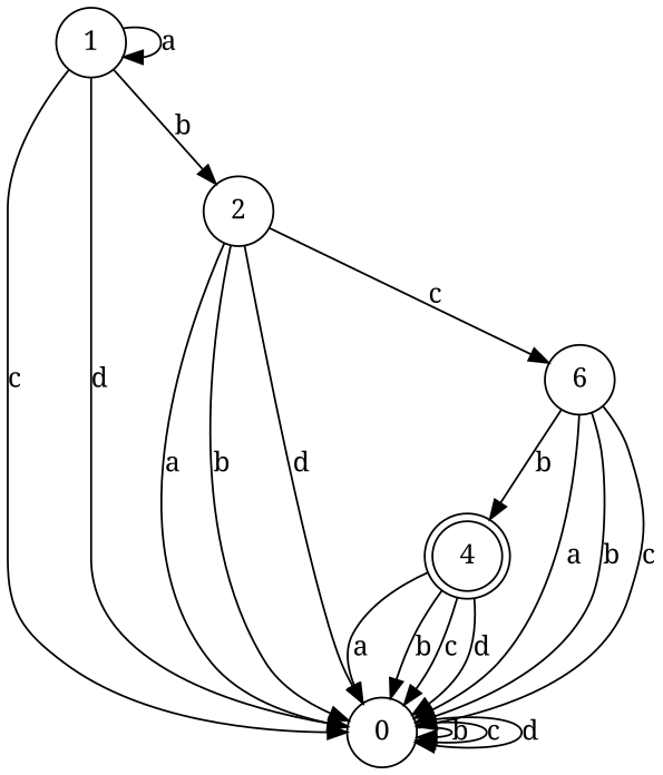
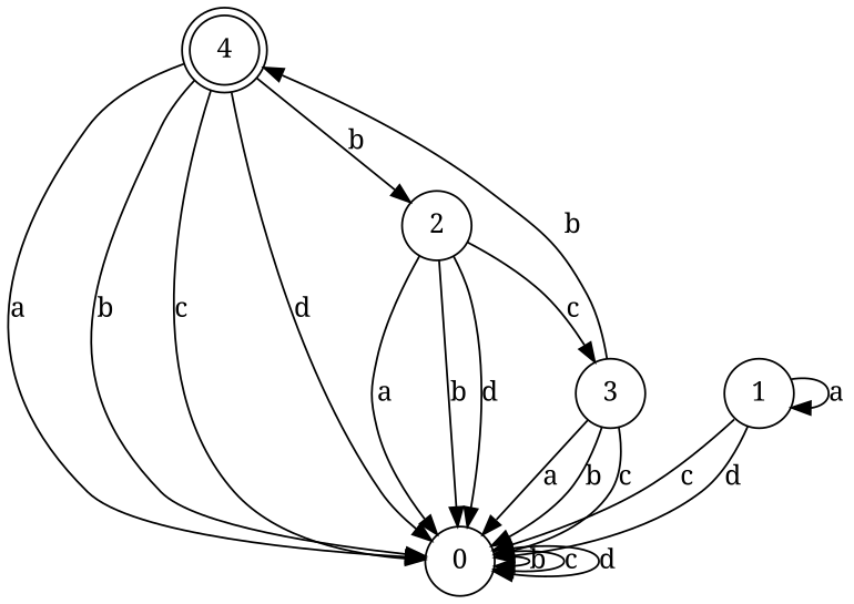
  digraph {
    fontname="Noto Serif"
    node [fontname="Noto Serif" shape=circle]
    edge [fontname="Noto Serif" weigth=0.6]
    4 [shape=doublecircle]
    0
    1
    2
-   3 [label=6]
+   3
    4 -> 0 [label=a]
    4 -> 0 [label=b]
    4 -> 0 [label=c]
    4 -> 0 [label=d]
    0 -> 0 [label=b]
    0 -> 0 [label=c]
    0 -> 0 [label=d]
    1 -> 0 [label=c]
    1 -> 0 [label=d]
    1 -> 1 [label=a]
-   1 -> 2 [label=b]
+   4 -> 2 [label=b]
    2 -> 0 [label=a]
    2 -> 0 [label=b]
    2 -> 0 [label=d]
    2 -> 3 [label=c]
    3 -> 4 [label=b]
    3 -> 0 [label=a]
    3 -> 0 [label=b]
    3 -> 0 [label=c]
  }
